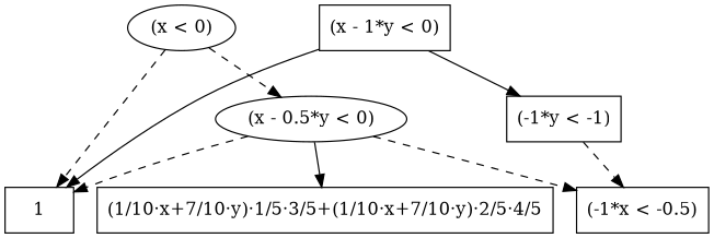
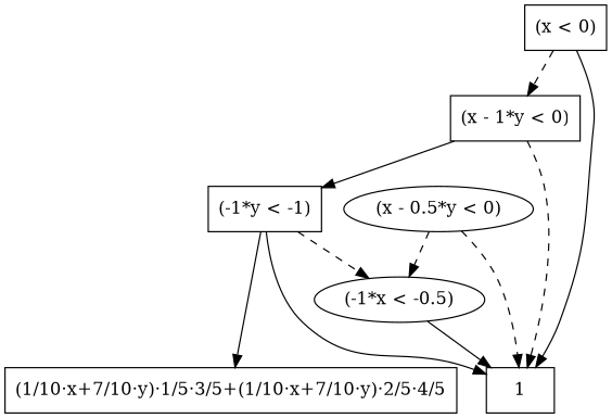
  digraph {
    rankdir=TB
    node [shape=box]
-   n1 [label="(x < 0)" shape=""]
+   n1 [label="(x < 0)"]
    n2 [label=1]
    n3 [label="(1/10·x+7/10·y)·1/5·3/5+(1/10·x+7/10·y)·2/5·4/5"]
    n4 [label="(x - 1*y < 0)"]
    n5 [label="(-1*y < -1)"]
-   n6 [label="(-1*x < -0.5)"]
+   n6 [label="(-1*x < -0.5)" shape=""]
    n7 [label="(x - 0.5*y < 0)" shape=""]
    subgraph sub_1 {
      rank=same
      n1
    }
    subgraph sub_2 {
      rank=same
      n2
      n3
    }
    subgraph sub_3 {
      rank=same
      n4
    }
    subgraph sub_4 {
      rank=same
      n5
    }
    subgraph sub_5 {
      rank=same
      n6
    }
    subgraph sub_6 {
      rank=same
      n7
    }
-   n1 -> n2 [style=dashed]
-   n1 -> n7 [style=dashed]
-   n4 -> n2 [style=solid]
+   n1 -> n2
+   n1 -> n4 [style=dashed]
+   n4 -> n2 [style=dashed]
    n4 -> n5
+   n5 -> n2
    n5 -> n6 [style=dashed]
+   n6 -> n2
    n7 -> n2 [style=dashed]
-   n7 -> n3
+   n5 -> n3
    n7 -> n6 [style=dashed]
  }
